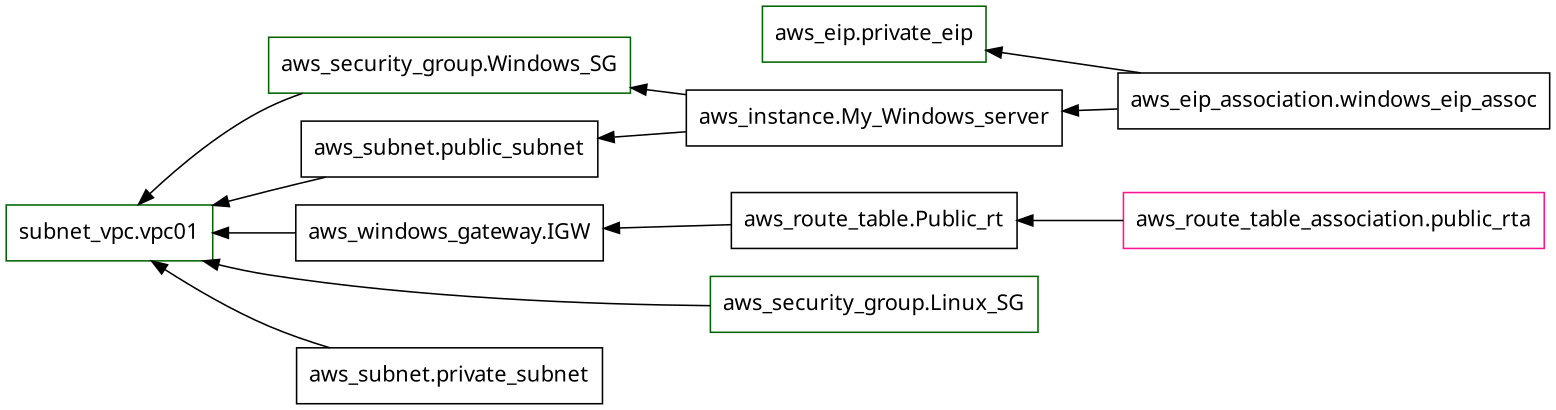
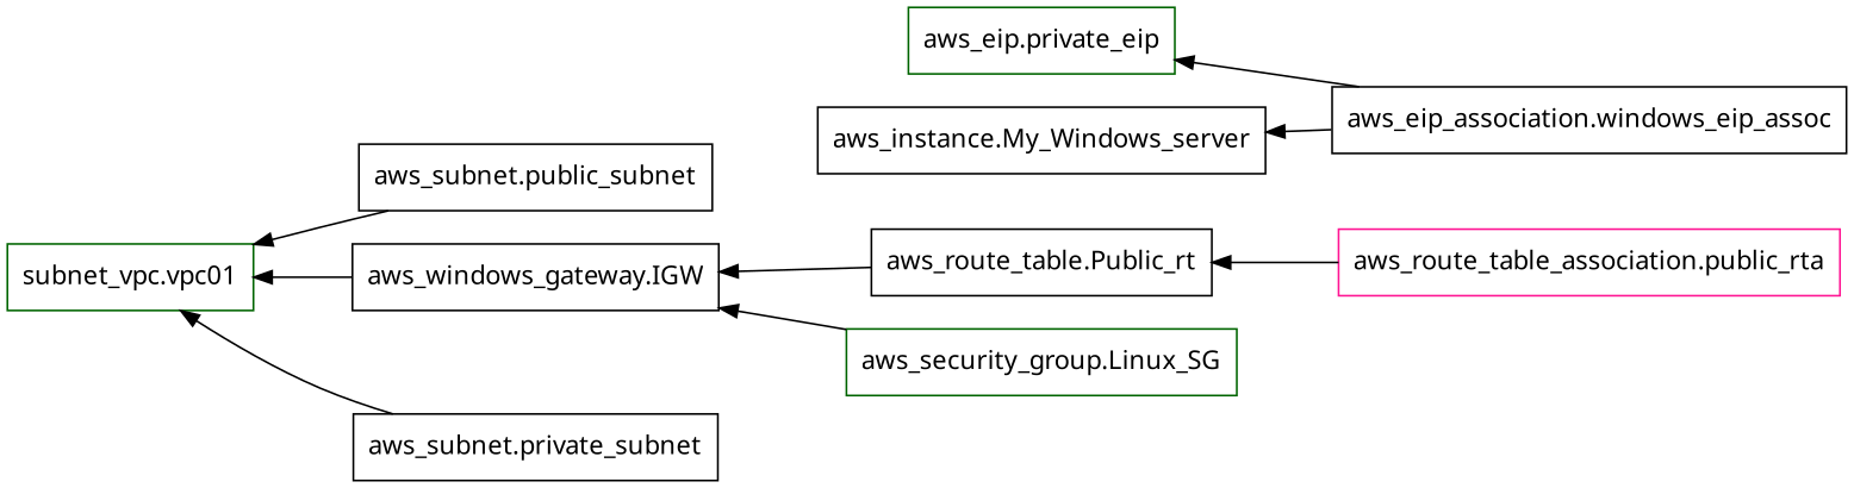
  digraph {
    rankdir=RL
    node [color=black fontname="sans-serif" shape=rect]
    n1 [color=darkgreen label="aws_eip.private_eip"]
    n2 [label="aws_eip_association.windows_eip_assoc"]
    n3 [label="aws_instance.My_Windows_server"]
-   n4 [color=darkgreen label="aws_security_group.Windows_SG"]
    n5 [label="aws_subnet.public_subnet"]
    n6 [color=darkgreen label="subnet_vpc.vpc01"]
    n7 [label="aws_windows_gateway.IGW"]
    n8 [label="aws_route_table.Public_rt"]
    n9 [color=deeppink label="aws_route_table_association.public_rta"]
    n10 [color=darkgreen label="aws_security_group.Linux_SG"]
    n11 [label="aws_subnet.private_subnet"]
    n2 -> n1
    n2 -> n3
-   n3 -> n4
-   n3 -> n5
-   n4 -> n6
    n5 -> n6
    n7 -> n6
    n8 -> n7
    n9 -> n8
-   n10 -> n6
+   n10 -> n7
    n11 -> n6
  }
